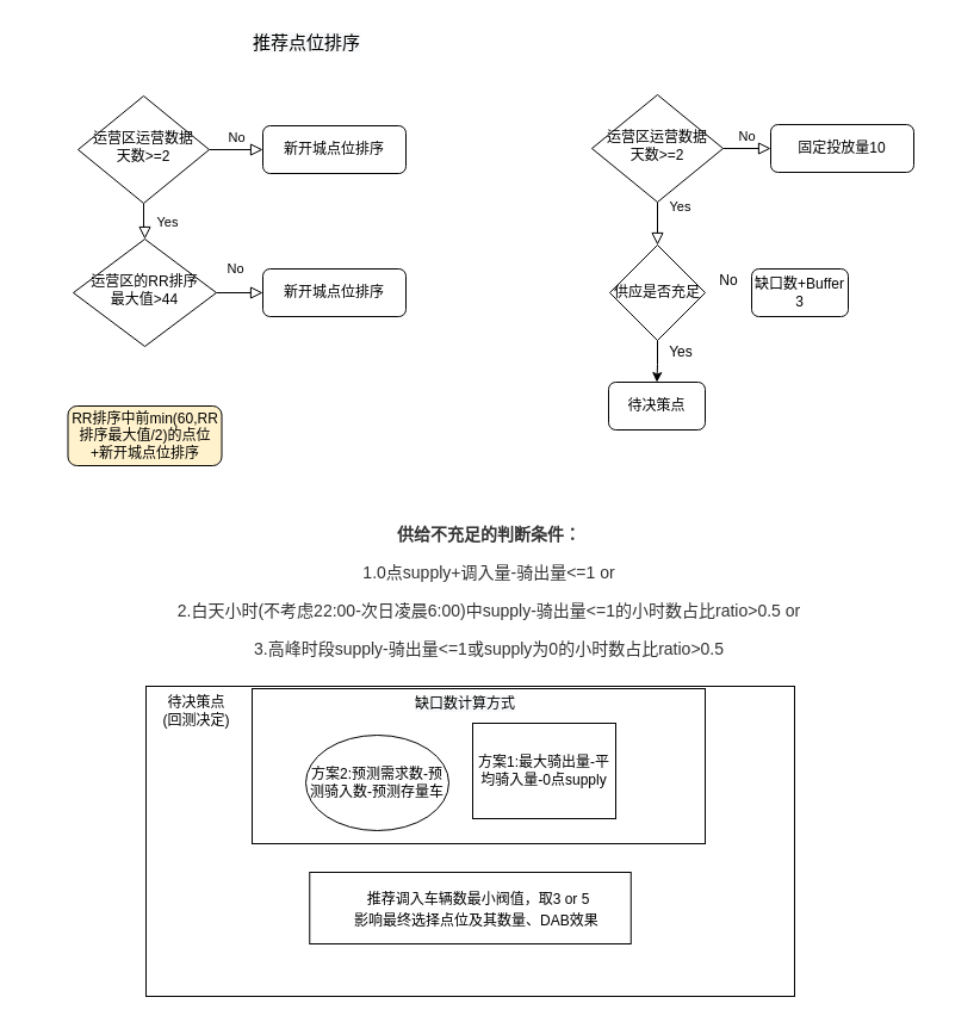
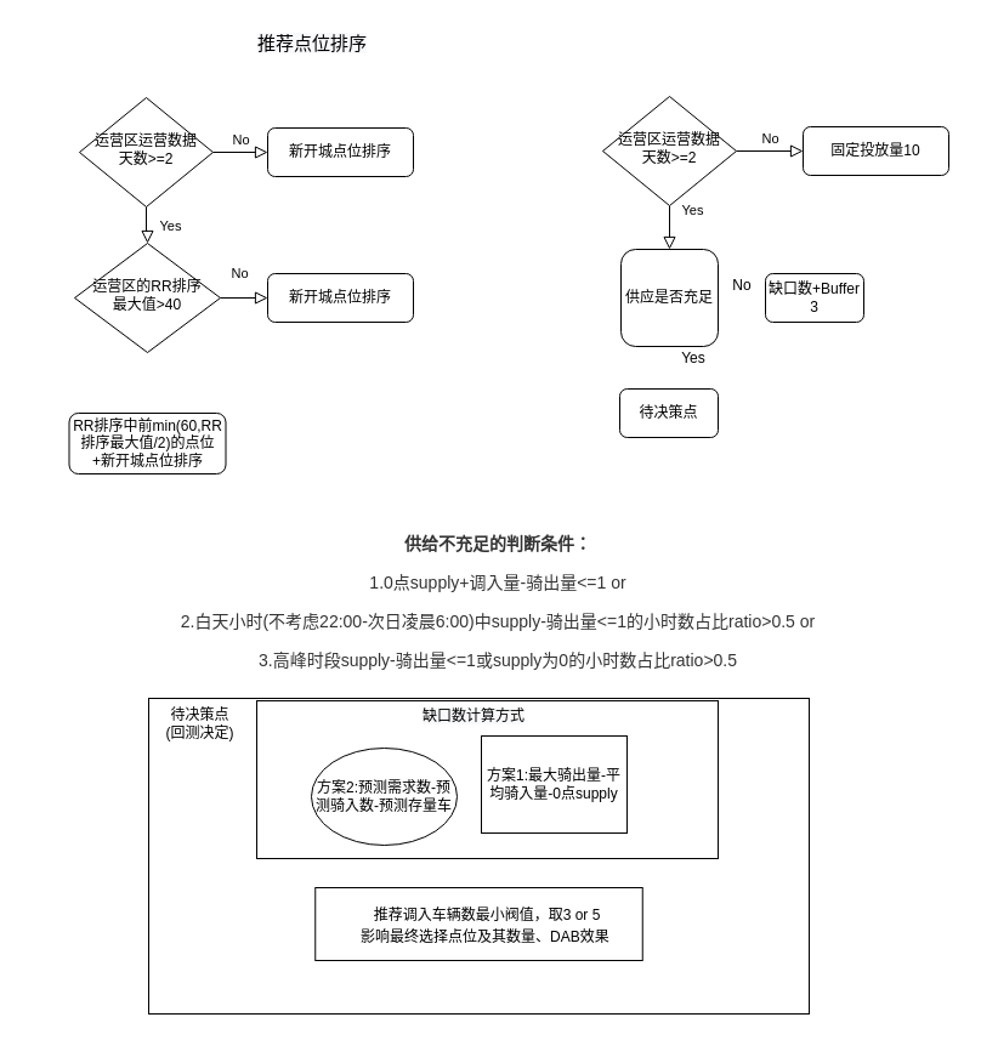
  <mxCell id="0" />
  <mxCell id="1" parent="0" />
  <mxCell id="2" value="" style="rounded=0;whiteSpace=wrap;html=1;" vertex="1" parent="1"><mxGeometry x="122" y="575" width="544" height="260" as="geometry" /></mxCell>
  <mxCell id="3" value="" style="rounded=0;whiteSpace=wrap;html=1;fontSize=15;" vertex="1" parent="1"><mxGeometry x="211" y="577" width="380" height="130" as="geometry" /></mxCell>
  <mxCell id="4" value="Yes" style="rounded=0;html=1;jettySize=auto;orthogonalLoop=1;fontSize=11;endArrow=block;endFill=0;endSize=8;strokeWidth=1;shadow=0;labelBackgroundColor=none;edgeStyle=orthogonalEdgeStyle;" parent="1" source="6" target="9" edge="1"><mxGeometry y="20" relative="1" as="geometry"><mxPoint as="offset" /></mxGeometry></mxCell>
  <mxCell id="5" value="No" style="edgeStyle=orthogonalEdgeStyle;rounded=0;html=1;jettySize=auto;orthogonalLoop=1;fontSize=11;endArrow=block;endFill=0;endSize=8;strokeWidth=1;shadow=0;labelBackgroundColor=none;" parent="1" source="6" target="7" edge="1"><mxGeometry y="10" relative="1" as="geometry"><mxPoint as="offset" /></mxGeometry></mxCell>
  <mxCell id="6" value="&lt;span&gt;运营区运营数据&lt;br&gt;天数&amp;gt;=2&lt;/span&gt;" style="rhombus;whiteSpace=wrap;html=1;shadow=0;fontFamily=Helvetica;fontSize=12;align=center;strokeWidth=1;spacing=6;spacingTop=-4;" parent="1" vertex="1"><mxGeometry x="65" y="80" width="110" height="90" as="geometry" /></mxCell>
  <mxCell id="7" value="新开城点位排序&lt;br&gt;" style="rounded=1;whiteSpace=wrap;html=1;fontSize=12;glass=0;strokeWidth=1;shadow=0;" parent="1" vertex="1"><mxGeometry x="220" y="105" width="120" height="40" as="geometry" /></mxCell>
  <mxCell id="8" value="No" style="edgeStyle=orthogonalEdgeStyle;rounded=0;html=1;jettySize=auto;orthogonalLoop=1;fontSize=11;endArrow=block;endFill=0;endSize=8;strokeWidth=1;shadow=0;labelBackgroundColor=none;" parent="1" source="9" target="11" edge="1"><mxGeometry x="-0.2" y="20" relative="1" as="geometry"><mxPoint as="offset" /></mxGeometry></mxCell>
- <mxCell id="9" value="运营区的RR排序&lt;br&gt;最大值&amp;gt;44" style="rhombus;whiteSpace=wrap;html=1;shadow=0;fontFamily=Helvetica;fontSize=12;align=center;strokeWidth=1;spacing=6;spacingTop=-4;" parent="1" vertex="1"><mxGeometry x="61" y="200" width="120" height="90" as="geometry" /></mxCell>
- <mxCell id="10" value="RR排序中前min(60,RR排序最大值/2)的点位+新开城点位排序" style="rounded=1;whiteSpace=wrap;html=1;fontSize=12;glass=0;strokeWidth=1;shadow=0;fillColor=#fff2cc;" parent="1" vertex="1"><mxGeometry x="56.5" y="340" width="129" height="50" as="geometry" /></mxCell>
+ <mxCell id="9" value="运营区的RR排序&lt;br&gt;最大值&amp;gt;40" style="rhombus;whiteSpace=wrap;html=1;shadow=0;fontFamily=Helvetica;fontSize=12;align=center;strokeWidth=1;spacing=6;spacingTop=-4;" parent="1" vertex="1"><mxGeometry x="61" y="200" width="120" height="90" as="geometry" /></mxCell>
+ <mxCell id="10" value="RR排序中前min(60,RR排序最大值/2)的点位+新开城点位排序" style="rounded=1;whiteSpace=wrap;html=1;fontSize=12;glass=0;strokeWidth=1;shadow=0;" parent="1" vertex="1"><mxGeometry x="56.5" y="340" width="129" height="50" as="geometry" /></mxCell>
  <mxCell id="11" value="新开城点位排序" style="rounded=1;whiteSpace=wrap;html=1;fontSize=12;glass=0;strokeWidth=1;shadow=0;" parent="1" vertex="1"><mxGeometry x="220" y="225" width="120" height="40" as="geometry" /></mxCell>
  <mxCell id="12" value="Yes" style="rounded=0;html=1;jettySize=auto;orthogonalLoop=1;fontSize=11;endArrow=block;endFill=0;endSize=8;strokeWidth=1;shadow=0;labelBackgroundColor=none;edgeStyle=orthogonalEdgeStyle;entryX=0.5;entryY=0;entryDx=0;entryDy=0;" edge="1" parent="1" source="14" target="19"><mxGeometry x="-0.804" y="19" relative="1" as="geometry"><mxPoint as="offset" /><mxPoint x="552" y="199" as="targetPoint" /></mxGeometry></mxCell>
  <mxCell id="13" value="No" style="edgeStyle=orthogonalEdgeStyle;rounded=0;html=1;jettySize=auto;orthogonalLoop=1;fontSize=11;endArrow=block;endFill=0;endSize=8;strokeWidth=1;shadow=0;labelBackgroundColor=none;" edge="1" parent="1" source="14" target="15"><mxGeometry y="10" relative="1" as="geometry"><mxPoint as="offset" /></mxGeometry></mxCell>
  <mxCell id="14" value="&lt;span&gt;运营区运营数据&lt;br&gt;天数&amp;gt;=2&lt;/span&gt;" style="rhombus;whiteSpace=wrap;html=1;shadow=0;fontFamily=Helvetica;fontSize=12;align=center;strokeWidth=1;spacing=6;spacingTop=-4;" vertex="1" parent="1"><mxGeometry x="496" y="79" width="110" height="90" as="geometry" /></mxCell>
- <mxCell id="15" value="固定投放量10" style="rounded=1;whiteSpace=wrap;html=1;fontSize=12;glass=0;strokeWidth=1;shadow=0;" vertex="1" parent="1"><mxGeometry x="646" y="104" width="120" height="40" as="geometry" /></mxCell>
+ <mxCell id="15" value="固定投放量10" style="rounded=1;whiteSpace=wrap;html=1;fontSize=12;glass=0;strokeWidth=1;shadow=0;" vertex="1" parent="1"><mxGeometry x="661" y="104" width="120" height="40" as="geometry" /></mxCell>
  <mxCell id="16" value="方案1:最大骑出量-平均骑入量-0点supply" style="whiteSpace=wrap;html=1;rounded=0;" vertex="1" parent="1"><mxGeometry x="396" y="606" width="120" height="80" as="geometry" /></mxCell>
  <mxCell id="17" value="方案2:预测需求数-预测骑入数-预测存量车" style="ellipse;whiteSpace=wrap;html=1;" vertex="1" parent="1"><mxGeometry x="256" y="616" width="120" height="80" as="geometry" /></mxCell>
- <mxCell id="18" value="" style="edgeStyle=orthogonalEdgeStyle;rounded=0;orthogonalLoop=1;jettySize=auto;html=1;" edge="1" parent="1" source="19" target="21"><mxGeometry relative="1" as="geometry" /></mxCell>
- <mxCell id="19" value="供应是否充足" style="rhombus;whiteSpace=wrap;html=1;" vertex="1" parent="1"><mxGeometry x="511" y="205" width="80" height="80" as="geometry" /></mxCell>
+ <mxCell id="19" value="供应是否充足" style="whiteSpace=wrap;html=1;rounded=1;" vertex="1" parent="1"><mxGeometry x="511" y="205" width="80" height="80" as="geometry" /></mxCell>
  <mxCell id="20" value="缺口数+Buffer 3" style="rounded=1;whiteSpace=wrap;html=1;" vertex="1" parent="1"><mxGeometry x="630" y="225" width="81" height="40" as="geometry" /></mxCell>
  <mxCell id="21" value="待决策点" style="rounded=1;whiteSpace=wrap;html=1;" vertex="1" parent="1"><mxGeometry x="510" y="320" width="81" height="40" as="geometry" /></mxCell>
  <mxCell id="22" value="No" style="text;html=1;strokeColor=none;fillColor=none;align=center;verticalAlign=middle;whiteSpace=wrap;rounded=0;" vertex="1" parent="1"><mxGeometry x="591" y="225" width="40" height="20" as="geometry" /></mxCell>
  <mxCell id="23" value="Yes" style="text;html=1;strokeColor=none;fillColor=none;align=center;verticalAlign=middle;whiteSpace=wrap;rounded=0;" vertex="1" parent="1"><mxGeometry x="551" y="285" width="40" height="20" as="geometry" /></mxCell>
  <mxCell id="24" value="&lt;span style=&quot;color: rgb(0, 0, 0); font-family: helvetica; font-size: 15px; font-style: normal; font-weight: 400; letter-spacing: normal; text-align: center; text-indent: 0px; text-transform: none; word-spacing: 0px; background-color: rgb(248, 249, 250); display: inline; float: none;&quot;&gt;推荐点位排序&lt;/span&gt;" style="text;whiteSpace=wrap;html=1;fontSize=15;" vertex="1" parent="1"><mxGeometry x="210" y="20" width="110" height="30" as="geometry" /></mxCell>
  <mxCell id="25" value="&lt;span style=&quot;color: rgb(0 , 0 , 0) ; font-family: &amp;#34;helvetica&amp;#34; ; font-size: 12px ; font-style: normal ; font-weight: 400 ; letter-spacing: normal ; text-align: center ; text-indent: 0px ; text-transform: none ; word-spacing: 0px ; background-color: rgb(248 , 249 , 250) ; display: inline ; float: none&quot;&gt;缺口数计算方式&lt;/span&gt;" style="text;whiteSpace=wrap;html=1;" vertex="1" parent="1"><mxGeometry x="346" y="576" width="110" height="30" as="geometry" /></mxCell>
  <mxCell id="26" value="待决策点&lt;br&gt;(回测决定)" style="text;html=1;strokeColor=none;fillColor=none;align=center;verticalAlign=middle;whiteSpace=wrap;rounded=0;" vertex="1" parent="1"><mxGeometry x="127" y="586" width="75" height="19" as="geometry" /></mxCell>
  <mxCell id="27" value="" style="rounded=0;whiteSpace=wrap;html=1;fontSize=15;" vertex="1" parent="1"><mxGeometry x="259.25" y="731" width="269.5" height="60" as="geometry" /></mxCell>
  <mxCell id="28" value="&lt;font style=&quot;font-size: 12px&quot;&gt;推荐调入车辆数最小阀值，取3 or 5&lt;br&gt;影响最终选择点位及其数量、DAB效果&amp;nbsp;&lt;/font&gt;" style="text;html=1;strokeColor=none;fillColor=none;align=center;verticalAlign=middle;whiteSpace=wrap;rounded=0;fontSize=15;" vertex="1" parent="1"><mxGeometry x="286" y="756" width="230" height="10" as="geometry" /></mxCell>
  <mxCell id="29" value="&lt;p style=&quot;box-sizing: border-box ; font-family: &amp;#34;__symbol&amp;#34; , , &amp;#34;segoe ui&amp;#34; , &amp;#34;roboto&amp;#34; , &amp;#34;helvetica neue&amp;#34; , &amp;#34;helvetica&amp;#34; , &amp;#34;pingfang sc&amp;#34; , &amp;#34;hiragino sans gb&amp;#34; , &amp;#34;microsoft yahei&amp;#34; , &amp;#34;simsun&amp;#34; , sans-serif ; margin: 8px 0px ; padding: 0px ; color: rgb(51 , 51 , 51) ; word-break: break-word ; clear: both ; font-size: 14px ; line-height: 22px ; min-height: 24px ; background-color: rgb(255 , 255 , 255)&quot;&gt;&lt;span style=&quot;box-sizing: border-box ; font-weight: bolder&quot;&gt;供给不充足的判断条件：&lt;/span&gt;&lt;/p&gt;&lt;p style=&quot;box-sizing: border-box ; font-family: &amp;#34;__symbol&amp;#34; , , &amp;#34;segoe ui&amp;#34; , &amp;#34;roboto&amp;#34; , &amp;#34;helvetica neue&amp;#34; , &amp;#34;helvetica&amp;#34; , &amp;#34;pingfang sc&amp;#34; , &amp;#34;hiragino sans gb&amp;#34; , &amp;#34;microsoft yahei&amp;#34; , &amp;#34;simsun&amp;#34; , sans-serif ; margin: 8px 0px ; padding: 0px ; color: rgb(51 , 51 , 51) ; word-break: break-word ; clear: both ; font-size: 14px ; line-height: 22px ; min-height: 24px ; background-color: rgb(255 , 255 , 255)&quot;&gt;1.0点supply+调入量-骑出量&amp;lt;=1    or&lt;/p&gt;&lt;p style=&quot;box-sizing: border-box ; font-family: &amp;#34;__symbol&amp;#34; , , &amp;#34;segoe ui&amp;#34; , &amp;#34;roboto&amp;#34; , &amp;#34;helvetica neue&amp;#34; , &amp;#34;helvetica&amp;#34; , &amp;#34;pingfang sc&amp;#34; , &amp;#34;hiragino sans gb&amp;#34; , &amp;#34;microsoft yahei&amp;#34; , &amp;#34;simsun&amp;#34; , sans-serif ; margin: 8px 0px ; padding: 0px ; color: rgb(51 , 51 , 51) ; word-break: break-word ; clear: both ; font-size: 14px ; line-height: 22px ; min-height: 24px ; background-color: rgb(255 , 255 , 255)&quot;&gt;2.白天小时(不考虑22:00-次日凌晨6:00)中supply-骑出量&amp;lt;=1的小时数占比ratio&amp;gt;0.5  or&lt;/p&gt;&lt;p style=&quot;box-sizing: border-box ; font-family: &amp;#34;__symbol&amp;#34; , , &amp;#34;segoe ui&amp;#34; , &amp;#34;roboto&amp;#34; , &amp;#34;helvetica neue&amp;#34; , &amp;#34;helvetica&amp;#34; , &amp;#34;pingfang sc&amp;#34; , &amp;#34;hiragino sans gb&amp;#34; , &amp;#34;microsoft yahei&amp;#34; , &amp;#34;simsun&amp;#34; , sans-serif ; margin: 8px 0px ; padding: 0px ; color: rgb(51 , 51 , 51) ; word-break: break-word ; clear: both ; font-size: 14px ; line-height: 22px ; min-height: 24px ; background-color: rgb(255 , 255 , 255)&quot;&gt;3.高峰时段supply-骑出量&amp;lt;=1或supply为0的小时数占比ratio&amp;gt;0.5&lt;/p&gt;" style="text;html=1;strokeColor=none;fillColor=none;align=center;verticalAlign=middle;whiteSpace=wrap;rounded=0;fontSize=15;" vertex="1" parent="1"><mxGeometry x="20" y="420" width="780" height="152.5" as="geometry" /></mxCell>
